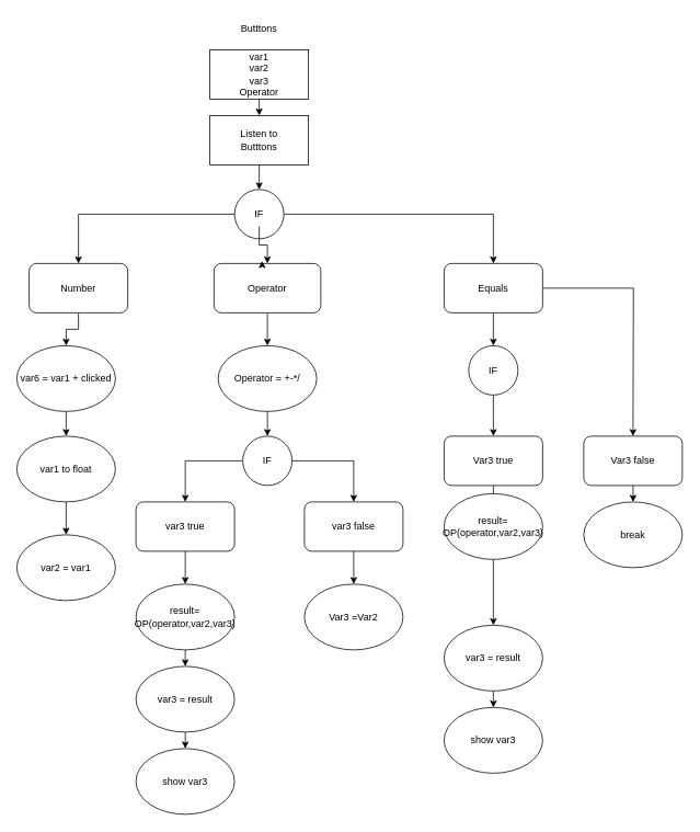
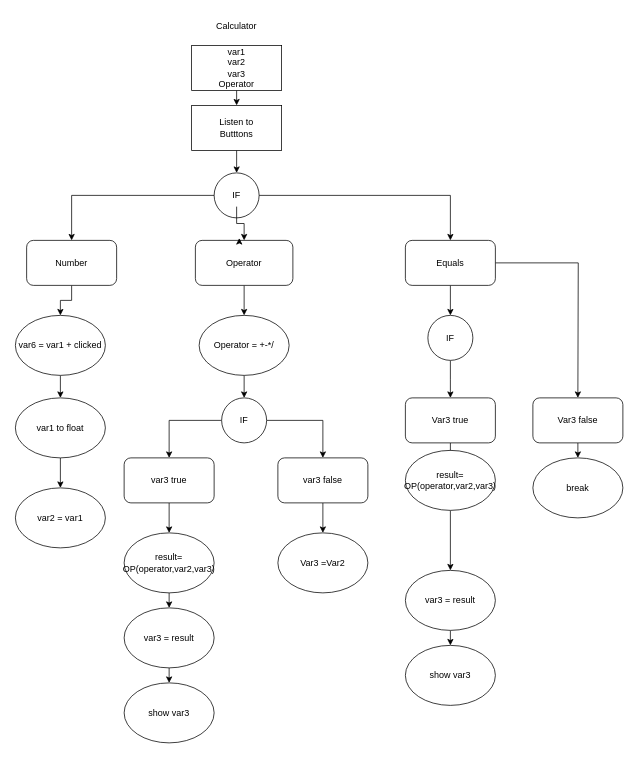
  <mxCell id="0" />
  <mxCell id="1" parent="0" />
  <mxCell id="2" style="edgeStyle=orthogonalEdgeStyle;rounded=0;orthogonalLoop=1;jettySize=auto;html=1;exitX=0.5;exitY=1;exitDx=0;exitDy=0;" edge="1" parent="1" source="3" target="28"><mxGeometry relative="1" as="geometry" /></mxCell>
  <mxCell id="3" value="Operator" style="rounded=1;whiteSpace=wrap;html=1;" vertex="1" parent="1"><mxGeometry x="260" y="320" width="130" height="60" as="geometry" /></mxCell>
  <mxCell id="4" style="edgeStyle=orthogonalEdgeStyle;rounded=0;orthogonalLoop=1;jettySize=auto;html=1;exitX=0.5;exitY=1;exitDx=0;exitDy=0;entryX=0.5;entryY=0;entryDx=0;entryDy=0;" edge="1" parent="1" source="5" target="23"><mxGeometry relative="1" as="geometry" /></mxCell>
  <mxCell id="5" value="Number" style="rounded=1;whiteSpace=wrap;html=1;" vertex="1" parent="1"><mxGeometry x="35" y="320" width="120" height="60" as="geometry" /></mxCell>
- <mxCell id="6" value="Butttons" style="text;html=1;strokeColor=none;fillColor=none;align=center;verticalAlign=middle;whiteSpace=wrap;rounded=0;" vertex="1" parent="1"><mxGeometry x="285" y="20" width="60" height="30" as="geometry" /></mxCell>
+ <mxCell id="6" value="Calculator" style="text;html=1;strokeColor=none;fillColor=none;align=center;verticalAlign=middle;whiteSpace=wrap;rounded=0;" vertex="1" parent="1"><mxGeometry x="285" y="20" width="60" height="30" as="geometry" /></mxCell>
  <mxCell id="7" style="edgeStyle=orthogonalEdgeStyle;rounded=0;orthogonalLoop=1;jettySize=auto;html=1;exitX=0.5;exitY=1;exitDx=0;exitDy=0;entryX=0.5;entryY=0;entryDx=0;entryDy=0;" edge="1" parent="1" source="8" target="13"><mxGeometry relative="1" as="geometry" /></mxCell>
  <mxCell id="8" value="" style="rounded=0;whiteSpace=wrap;html=1;" vertex="1" parent="1"><mxGeometry x="255" y="140" width="120" height="60" as="geometry" /></mxCell>
  <mxCell id="9" value="Listen to Butttons" style="text;html=1;strokeColor=none;fillColor=none;align=center;verticalAlign=middle;whiteSpace=wrap;rounded=0;" vertex="1" parent="1"><mxGeometry x="285" y="155" width="60" height="30" as="geometry" /></mxCell>
  <mxCell id="10" style="edgeStyle=orthogonalEdgeStyle;rounded=0;orthogonalLoop=1;jettySize=auto;html=1;exitX=0.5;exitY=1;exitDx=0;exitDy=0;entryX=0.5;entryY=0;entryDx=0;entryDy=0;" edge="1" parent="1" source="11" target="8"><mxGeometry relative="1" as="geometry" /></mxCell>
  <mxCell id="11" value="" style="rounded=0;whiteSpace=wrap;html=1;" vertex="1" parent="1"><mxGeometry x="255" y="60" width="120" height="60" as="geometry" /></mxCell>
  <mxCell id="12" value="&lt;div&gt;var1&lt;/div&gt;&lt;div&gt;var2&lt;/div&gt;&lt;div&gt;var3&lt;br&gt;&lt;/div&gt;&lt;div&gt;Operator&lt;br&gt;&lt;/div&gt;" style="text;html=1;strokeColor=none;fillColor=none;align=center;verticalAlign=middle;whiteSpace=wrap;rounded=0;" vertex="1" parent="1"><mxGeometry x="285" y="75" width="60" height="30" as="geometry" /></mxCell>
  <mxCell id="13" value="" style="ellipse;whiteSpace=wrap;html=1;aspect=fixed;" vertex="1" parent="1"><mxGeometry x="285" y="230" width="60" height="60" as="geometry" /></mxCell>
  <mxCell id="14" style="edgeStyle=orthogonalEdgeStyle;rounded=0;orthogonalLoop=1;jettySize=auto;html=1;exitX=0.5;exitY=1;exitDx=0;exitDy=0;entryX=0.5;entryY=0;entryDx=0;entryDy=0;" edge="1" parent="1" source="16" target="43"><mxGeometry relative="1" as="geometry" /></mxCell>
  <mxCell id="15" style="edgeStyle=orthogonalEdgeStyle;rounded=0;orthogonalLoop=1;jettySize=auto;html=1;exitX=1;exitY=0.5;exitDx=0;exitDy=0;" edge="1" parent="1" source="16"><mxGeometry relative="1" as="geometry"><mxPoint x="770" y="530" as="targetPoint" /></mxGeometry></mxCell>
  <mxCell id="16" value="Equals" style="rounded=1;whiteSpace=wrap;html=1;" vertex="1" parent="1"><mxGeometry x="540" y="320" width="120" height="60" as="geometry" /></mxCell>
  <mxCell id="17" style="edgeStyle=orthogonalEdgeStyle;rounded=0;orthogonalLoop=1;jettySize=auto;html=1;exitX=1;exitY=0.5;exitDx=0;exitDy=0;" edge="1" parent="1" source="21" target="16"><mxGeometry relative="1" as="geometry" /></mxCell>
  <mxCell id="18" style="edgeStyle=orthogonalEdgeStyle;rounded=0;orthogonalLoop=1;jettySize=auto;html=1;entryX=0.45;entryY=-0.05;entryDx=0;entryDy=0;entryPerimeter=0;" edge="1" parent="1" target="3"><mxGeometry relative="1" as="geometry"><mxPoint x="320" y="320" as="sourcePoint" /></mxGeometry></mxCell>
  <mxCell id="19" style="edgeStyle=orthogonalEdgeStyle;rounded=0;orthogonalLoop=1;jettySize=auto;html=1;exitX=0;exitY=0.5;exitDx=0;exitDy=0;entryX=0.5;entryY=0;entryDx=0;entryDy=0;" edge="1" parent="1" source="21" target="5"><mxGeometry relative="1" as="geometry" /></mxCell>
  <mxCell id="20" value="" style="edgeStyle=orthogonalEdgeStyle;rounded=0;orthogonalLoop=1;jettySize=auto;html=1;" edge="1" parent="1" source="21" target="3"><mxGeometry relative="1" as="geometry" /></mxCell>
  <mxCell id="21" value="IF" style="text;html=1;strokeColor=none;fillColor=none;align=center;verticalAlign=middle;whiteSpace=wrap;rounded=0;" vertex="1" parent="1"><mxGeometry x="285" y="245" width="60" height="30" as="geometry" /></mxCell>
  <mxCell id="22" style="edgeStyle=orthogonalEdgeStyle;rounded=0;orthogonalLoop=1;jettySize=auto;html=1;exitX=0.5;exitY=1;exitDx=0;exitDy=0;entryX=0.5;entryY=0;entryDx=0;entryDy=0;" edge="1" parent="1" source="23" target="25"><mxGeometry relative="1" as="geometry" /></mxCell>
  <mxCell id="23" value="var6 = var1 + clicked" style="ellipse;whiteSpace=wrap;html=1;" vertex="1" parent="1"><mxGeometry x="20" y="420" width="120" height="80" as="geometry" /></mxCell>
  <mxCell id="24" style="edgeStyle=orthogonalEdgeStyle;rounded=0;orthogonalLoop=1;jettySize=auto;html=1;exitX=0.5;exitY=1;exitDx=0;exitDy=0;" edge="1" parent="1" source="25" target="26"><mxGeometry relative="1" as="geometry" /></mxCell>
  <mxCell id="25" value="var1 to float" style="ellipse;whiteSpace=wrap;html=1;" vertex="1" parent="1"><mxGeometry x="20" y="530" width="120" height="80" as="geometry" /></mxCell>
  <mxCell id="26" value="var2 = var1" style="ellipse;whiteSpace=wrap;html=1;" vertex="1" parent="1"><mxGeometry x="20" y="650" width="120" height="80" as="geometry" /></mxCell>
  <mxCell id="27" style="edgeStyle=orthogonalEdgeStyle;rounded=0;orthogonalLoop=1;jettySize=auto;html=1;exitX=0.5;exitY=1;exitDx=0;exitDy=0;entryX=0.5;entryY=0;entryDx=0;entryDy=0;" edge="1" parent="1" source="28" target="31"><mxGeometry relative="1" as="geometry" /></mxCell>
  <mxCell id="28" value="Operator = +-*/" style="ellipse;whiteSpace=wrap;html=1;" vertex="1" parent="1"><mxGeometry x="265" y="420" width="120" height="80" as="geometry" /></mxCell>
  <mxCell id="29" style="edgeStyle=orthogonalEdgeStyle;rounded=0;orthogonalLoop=1;jettySize=auto;html=1;exitX=0;exitY=0.5;exitDx=0;exitDy=0;" edge="1" parent="1" source="31" target="33"><mxGeometry relative="1" as="geometry" /></mxCell>
  <mxCell id="30" style="edgeStyle=orthogonalEdgeStyle;rounded=0;orthogonalLoop=1;jettySize=auto;html=1;exitX=1;exitY=0.5;exitDx=0;exitDy=0;" edge="1" parent="1" source="31" target="35"><mxGeometry relative="1" as="geometry" /></mxCell>
  <mxCell id="31" value="IF" style="ellipse;whiteSpace=wrap;html=1;aspect=fixed;" vertex="1" parent="1"><mxGeometry x="295" y="530" width="60" height="60" as="geometry" /></mxCell>
  <mxCell id="32" style="edgeStyle=orthogonalEdgeStyle;rounded=0;orthogonalLoop=1;jettySize=auto;html=1;exitX=0.5;exitY=1;exitDx=0;exitDy=0;entryX=0.5;entryY=0;entryDx=0;entryDy=0;" edge="1" parent="1" source="33" target="37"><mxGeometry relative="1" as="geometry" /></mxCell>
  <mxCell id="33" value="var3 true" style="rounded=1;whiteSpace=wrap;html=1;" vertex="1" parent="1"><mxGeometry x="165" y="610" width="120" height="60" as="geometry" /></mxCell>
  <mxCell id="34" style="edgeStyle=orthogonalEdgeStyle;rounded=0;orthogonalLoop=1;jettySize=auto;html=1;exitX=0.5;exitY=1;exitDx=0;exitDy=0;entryX=0.5;entryY=0;entryDx=0;entryDy=0;" edge="1" parent="1" source="35" target="41"><mxGeometry relative="1" as="geometry" /></mxCell>
  <mxCell id="35" value="var3 false" style="rounded=1;whiteSpace=wrap;html=1;" vertex="1" parent="1"><mxGeometry x="370" y="610" width="120" height="60" as="geometry" /></mxCell>
  <mxCell id="36" style="edgeStyle=orthogonalEdgeStyle;rounded=0;orthogonalLoop=1;jettySize=auto;html=1;exitX=0.5;exitY=1;exitDx=0;exitDy=0;entryX=0.5;entryY=0;entryDx=0;entryDy=0;" edge="1" parent="1" source="37" target="39"><mxGeometry relative="1" as="geometry" /></mxCell>
  <mxCell id="37" value="&lt;div&gt;result=&lt;/div&gt;&lt;div&gt;OP(operator,var2,var3)&lt;br&gt;&lt;/div&gt;" style="ellipse;whiteSpace=wrap;html=1;" vertex="1" parent="1"><mxGeometry x="165" y="710" width="120" height="80" as="geometry" /></mxCell>
  <mxCell id="38" style="edgeStyle=orthogonalEdgeStyle;rounded=0;orthogonalLoop=1;jettySize=auto;html=1;exitX=0.5;exitY=1;exitDx=0;exitDy=0;entryX=0.5;entryY=0;entryDx=0;entryDy=0;" edge="1" parent="1" source="39" target="40"><mxGeometry relative="1" as="geometry" /></mxCell>
  <mxCell id="39" value="var3 = result" style="ellipse;whiteSpace=wrap;html=1;" vertex="1" parent="1"><mxGeometry x="165" y="810" width="120" height="80" as="geometry" /></mxCell>
  <mxCell id="40" value="show var3" style="ellipse;whiteSpace=wrap;html=1;" vertex="1" parent="1"><mxGeometry x="165" y="910" width="120" height="80" as="geometry" /></mxCell>
  <mxCell id="41" value="Var3 =Var2" style="ellipse;whiteSpace=wrap;html=1;" vertex="1" parent="1"><mxGeometry x="370" y="710" width="120" height="80" as="geometry" /></mxCell>
  <mxCell id="42" style="edgeStyle=orthogonalEdgeStyle;rounded=0;orthogonalLoop=1;jettySize=auto;html=1;exitX=0.5;exitY=1;exitDx=0;exitDy=0;" edge="1" parent="1" source="43"><mxGeometry relative="1" as="geometry"><mxPoint x="600" y="530" as="targetPoint" /></mxGeometry></mxCell>
  <mxCell id="43" value="IF" style="ellipse;whiteSpace=wrap;html=1;aspect=fixed;" vertex="1" parent="1"><mxGeometry x="570" y="420" width="60" height="60" as="geometry" /></mxCell>
  <mxCell id="44" style="edgeStyle=orthogonalEdgeStyle;rounded=0;orthogonalLoop=1;jettySize=auto;html=1;exitX=0.5;exitY=1;exitDx=0;exitDy=0;" edge="1" parent="1" source="45"><mxGeometry relative="1" as="geometry"><mxPoint x="600" y="630" as="targetPoint" /></mxGeometry></mxCell>
  <mxCell id="45" value="Var3 true" style="rounded=1;whiteSpace=wrap;html=1;" vertex="1" parent="1"><mxGeometry x="540" y="530" width="120" height="60" as="geometry" /></mxCell>
  <mxCell id="46" style="edgeStyle=orthogonalEdgeStyle;rounded=0;orthogonalLoop=1;jettySize=auto;html=1;exitX=0.5;exitY=1;exitDx=0;exitDy=0;entryX=0.5;entryY=0;entryDx=0;entryDy=0;" edge="1" parent="1" source="47" target="53"><mxGeometry relative="1" as="geometry" /></mxCell>
  <mxCell id="47" value="Var3 false" style="rounded=1;whiteSpace=wrap;html=1;" vertex="1" parent="1"><mxGeometry x="710" y="530" width="120" height="60" as="geometry" /></mxCell>
  <mxCell id="48" value="" style="edgeStyle=orthogonalEdgeStyle;rounded=0;orthogonalLoop=1;jettySize=auto;html=1;" edge="1" parent="1" source="49" target="51"><mxGeometry relative="1" as="geometry" /></mxCell>
  <mxCell id="49" value="&lt;div&gt;result=&lt;/div&gt;&lt;div&gt;OP(operator,var2,var3)&lt;br&gt;&lt;/div&gt;" style="ellipse;whiteSpace=wrap;html=1;" vertex="1" parent="1"><mxGeometry x="540" y="600" width="120" height="80" as="geometry" /></mxCell>
  <mxCell id="50" style="edgeStyle=orthogonalEdgeStyle;rounded=0;orthogonalLoop=1;jettySize=auto;html=1;exitX=0.5;exitY=1;exitDx=0;exitDy=0;entryX=0.5;entryY=0;entryDx=0;entryDy=0;" edge="1" parent="1" source="51" target="52"><mxGeometry relative="1" as="geometry" /></mxCell>
  <mxCell id="51" value="var3 = result" style="ellipse;whiteSpace=wrap;html=1;" vertex="1" parent="1"><mxGeometry x="540" y="760" width="120" height="80" as="geometry" /></mxCell>
  <mxCell id="52" value="show var3" style="ellipse;whiteSpace=wrap;html=1;" vertex="1" parent="1"><mxGeometry x="540" y="860" width="120" height="80" as="geometry" /></mxCell>
  <mxCell id="53" value="break" style="ellipse;whiteSpace=wrap;html=1;" vertex="1" parent="1"><mxGeometry x="710" y="610" width="120" height="80" as="geometry" /></mxCell>
